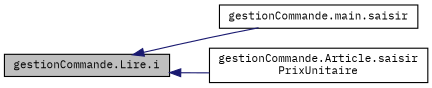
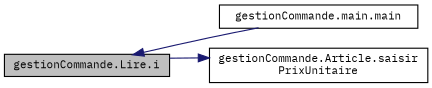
  digraph {
    fontname="IBM Plex Mono"
    rankdir=LR
    node [color=black fillcolor=white fontname="IBM Plex Mono" fontsize=10 shape=record style=filled]
    edge [color=midnightblue dir=back fontname="IBM Plex Mono" fontsize=10 labelfontname=Helvetica labelfontsize=10 style=solid]
    n1 [fillcolor=grey75 fontcolor=black height=0.2 label="gestionCommande.Lire.i" width=0.4]
-   n2 [height=0.2 label="gestionCommande.main.saisir" width=0.4]
+   n2 [height=0.2 label="gestionCommande.main.main" width=0.4]
    n3 [height=0.2 label="gestionCommande.Article.saisir\lPrixUnitaire" width=0.4]
    n1 -> n2
-   n1 -> n3
+   n3 -> n1
  }
